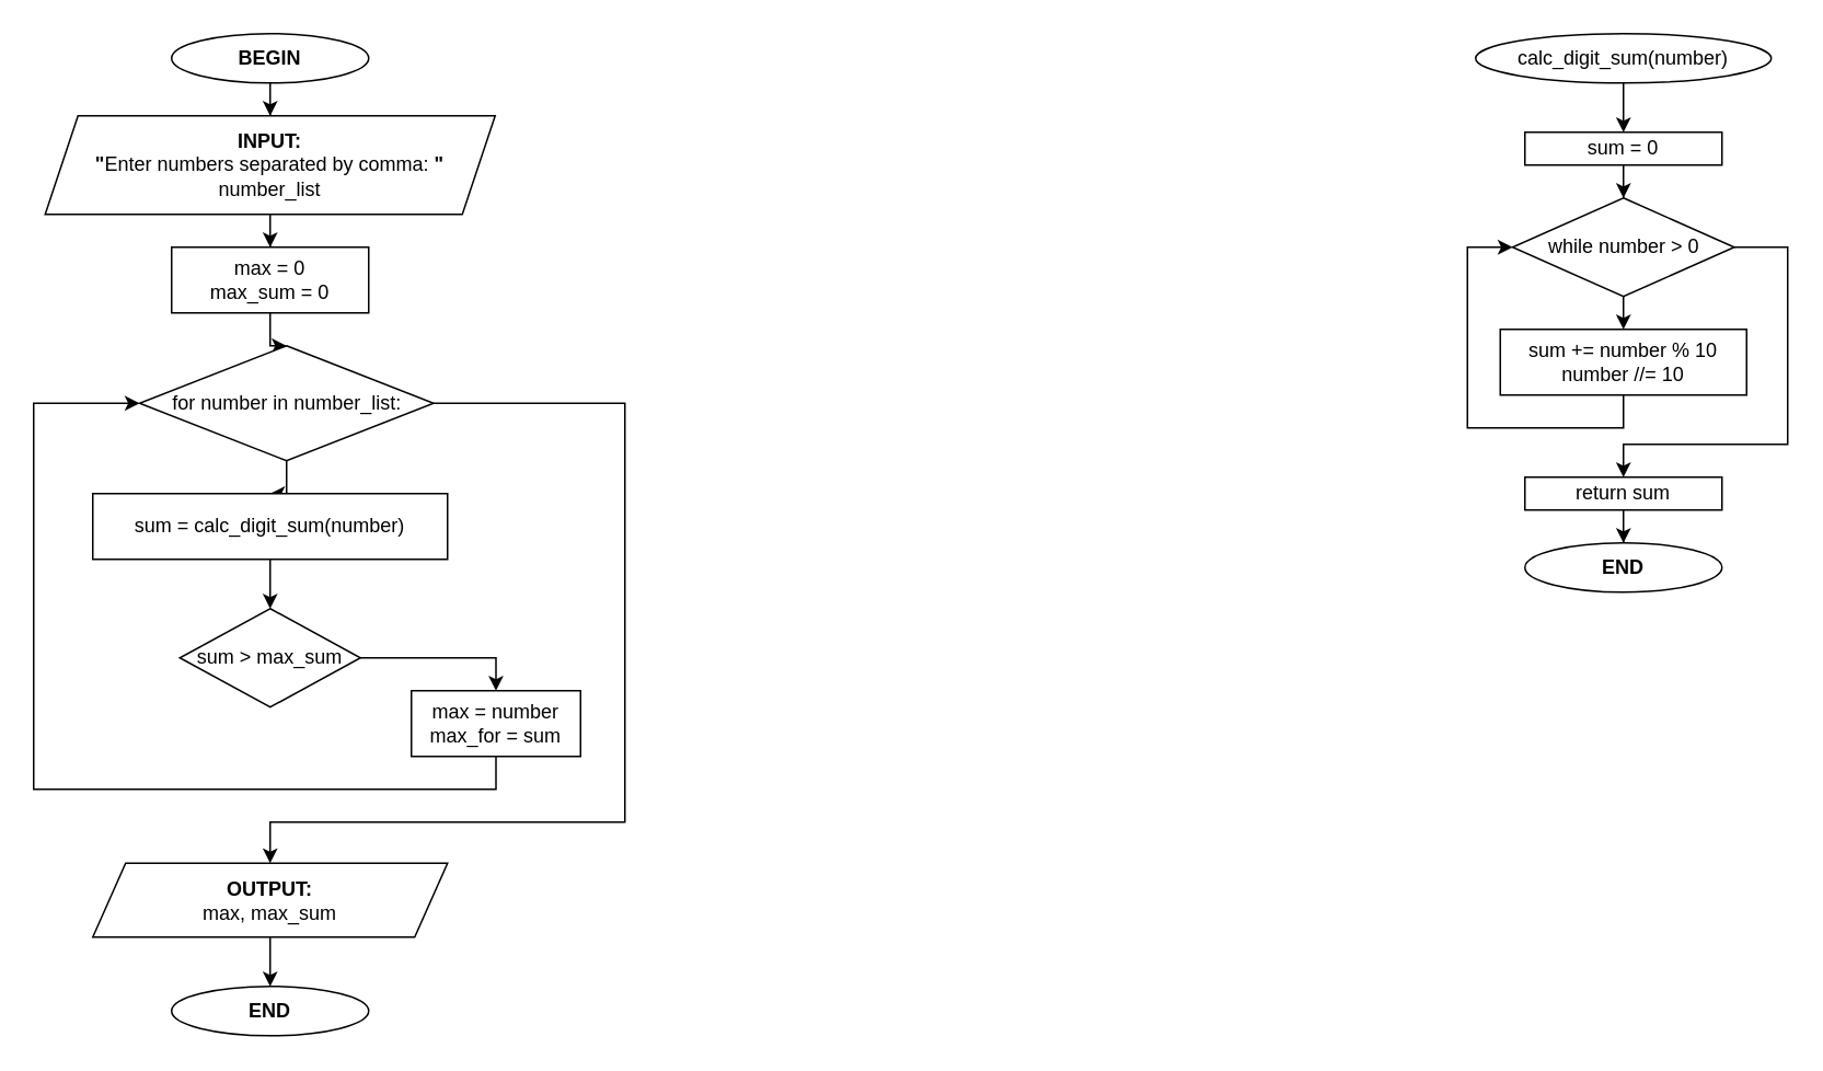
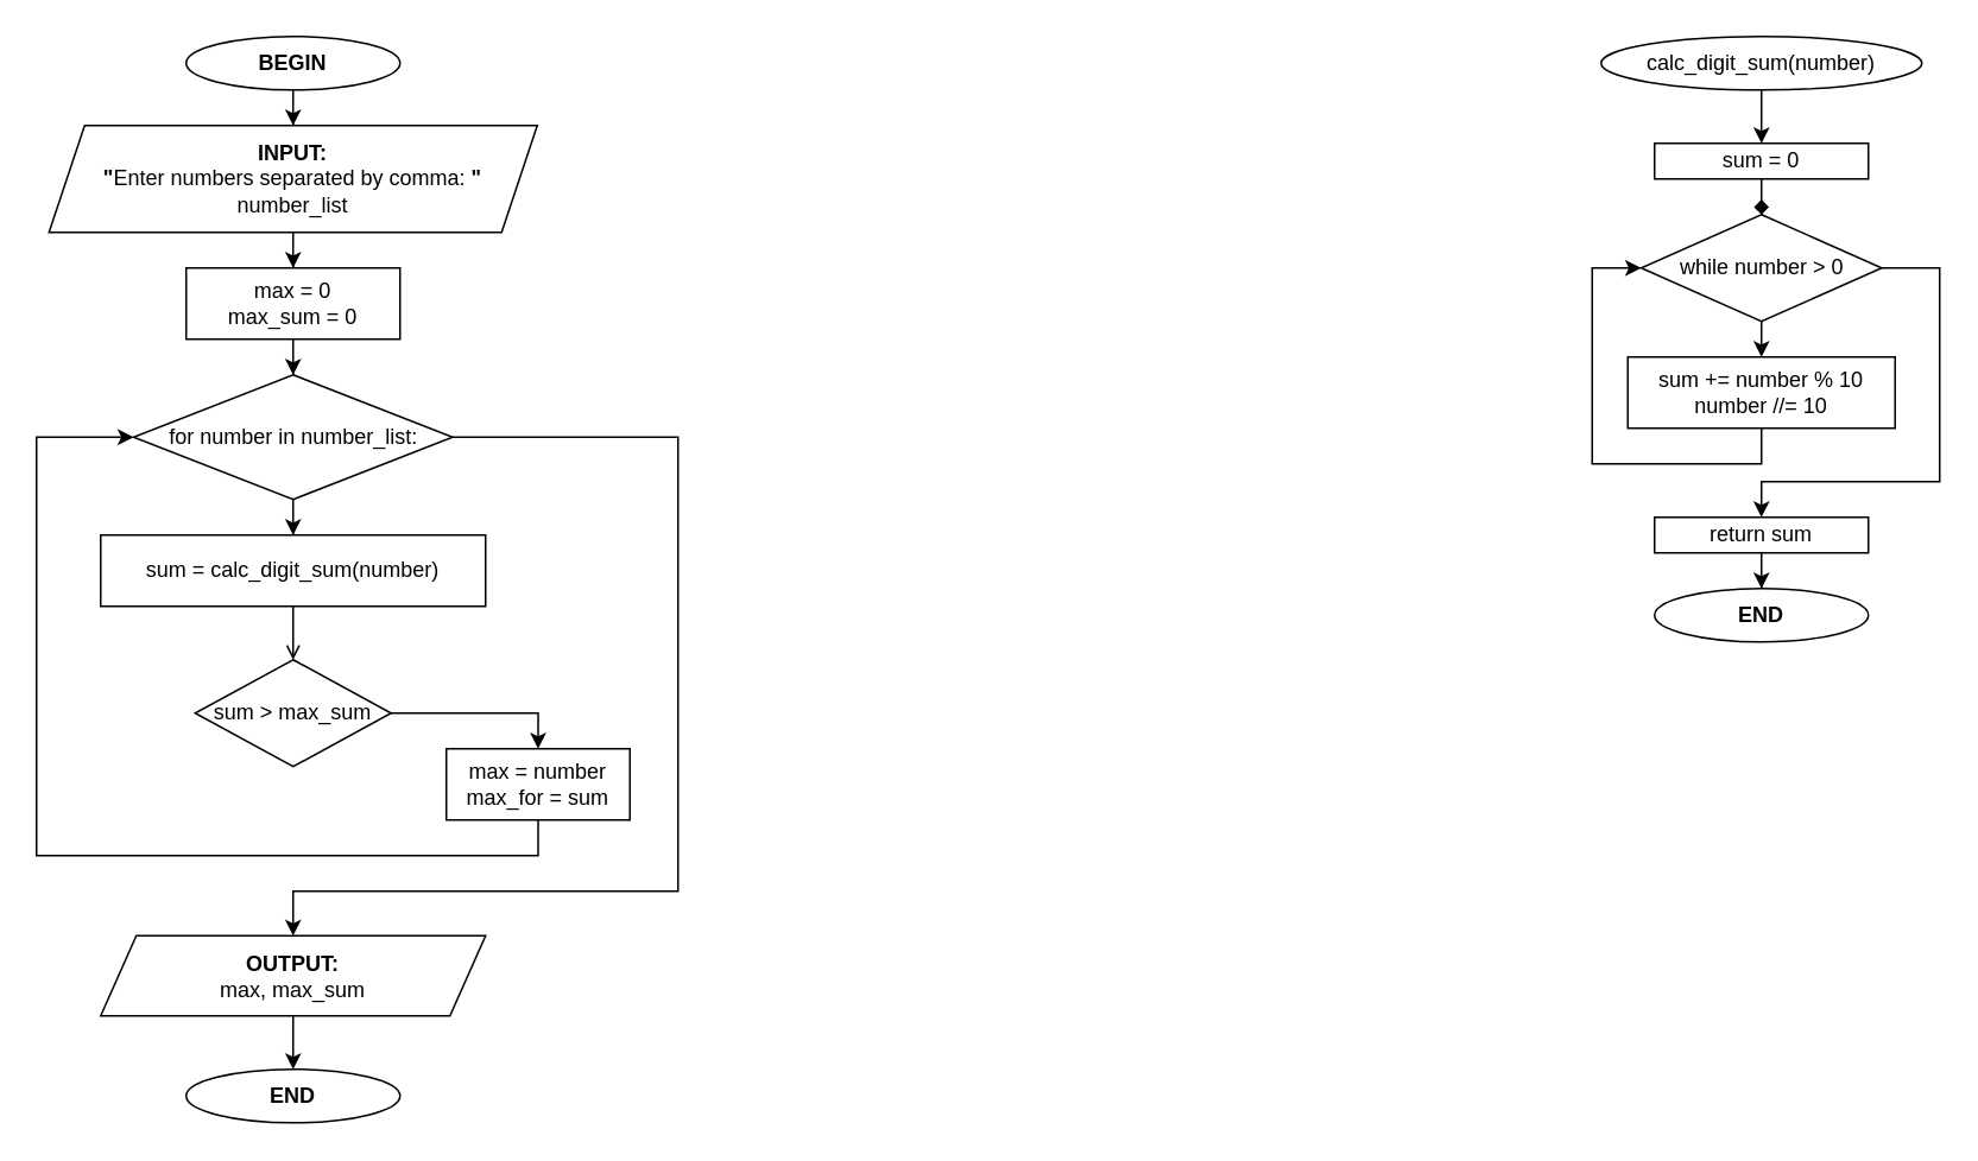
  <mxCell id="0" />
  <mxCell id="1" parent="0" />
  <mxCell id="2" style="edgeStyle=orthogonalEdgeStyle;rounded=0;orthogonalLoop=1;jettySize=auto;html=1;entryX=0.5;entryY=0;entryDx=0;entryDy=0;" edge="1" parent="1" source="3" target="5"><mxGeometry relative="1" as="geometry" /></mxCell>
  <mxCell id="3" value="&lt;b&gt;BEGIN&lt;/b&gt;" style="ellipse;whiteSpace=wrap;html=1;" vertex="1" parent="1"><mxGeometry x="104" y="20" width="120" height="30" as="geometry" /></mxCell>
  <mxCell id="4" style="edgeStyle=orthogonalEdgeStyle;rounded=0;orthogonalLoop=1;jettySize=auto;html=1;entryX=0.5;entryY=0;entryDx=0;entryDy=0;" edge="1" parent="1" source="5" target="7"><mxGeometry relative="1" as="geometry" /></mxCell>
  <mxCell id="5" value="&lt;b&gt;INPUT:&lt;br&gt;&quot;&lt;/b&gt;Enter numbers separated by comma: &lt;b&gt;&quot;&lt;/b&gt;&lt;br&gt;number_list" style="shape=parallelogram;perimeter=parallelogramPerimeter;whiteSpace=wrap;html=1;fixedSize=1;" vertex="1" parent="1"><mxGeometry x="27" y="70" width="274" height="60" as="geometry" /></mxCell>
  <mxCell id="6" style="edgeStyle=orthogonalEdgeStyle;rounded=0;orthogonalLoop=1;jettySize=auto;html=1;entryX=0.5;entryY=0;entryDx=0;entryDy=0;" edge="1" parent="1" source="7" target="10"><mxGeometry relative="1" as="geometry" /></mxCell>
  <mxCell id="7" value="max = 0&lt;br&gt;max_sum = 0" style="rounded=0;whiteSpace=wrap;html=1;" vertex="1" parent="1"><mxGeometry x="104" y="150" width="120" height="40" as="geometry" /></mxCell>
  <mxCell id="8" style="edgeStyle=orthogonalEdgeStyle;rounded=0;orthogonalLoop=1;jettySize=auto;html=1;entryX=0.5;entryY=0;entryDx=0;entryDy=0;" edge="1" parent="1" source="10" target="12"><mxGeometry relative="1" as="geometry" /></mxCell>
  <mxCell id="9" style="edgeStyle=orthogonalEdgeStyle;rounded=0;orthogonalLoop=1;jettySize=auto;html=1;" edge="1" parent="1" source="10" target="18"><mxGeometry relative="1" as="geometry"><Array as="points"><mxPoint x="380" y="245" /><mxPoint x="380" y="500" /><mxPoint x="164" y="500" /></Array></mxGeometry></mxCell>
- <mxCell id="10" value="for number in number_list:" style="rhombus;whiteSpace=wrap;html=1;" vertex="1" parent="1"><mxGeometry x="84.5" y="210" width="179" height="70" as="geometry" /></mxCell>
- <mxCell id="11" style="edgeStyle=orthogonalEdgeStyle;rounded=0;orthogonalLoop=1;jettySize=auto;html=1;entryX=0.5;entryY=0;entryDx=0;entryDy=0;" edge="1" parent="1" source="12" target="14"><mxGeometry relative="1" as="geometry" /></mxCell>
+ <mxCell id="10" value="for number in number_list:" style="rhombus;whiteSpace=wrap;html=1;" vertex="1" parent="1"><mxGeometry x="74.5" y="210" width="179" height="70" as="geometry" /></mxCell>
+ <mxCell id="11" style="edgeStyle=orthogonalEdgeStyle;rounded=0;orthogonalLoop=1;jettySize=auto;html=1;entryX=0.5;entryY=0;entryDx=0;entryDy=0;endArrow=open;" edge="1" parent="1" source="12" target="14"><mxGeometry relative="1" as="geometry" /></mxCell>
  <mxCell id="12" value="sum = calc_digit_sum(number)" style="rounded=0;whiteSpace=wrap;html=1;" vertex="1" parent="1"><mxGeometry x="56" y="300" width="216" height="40" as="geometry" /></mxCell>
  <mxCell id="13" style="edgeStyle=orthogonalEdgeStyle;rounded=0;orthogonalLoop=1;jettySize=auto;html=1;entryX=0.5;entryY=0;entryDx=0;entryDy=0;" edge="1" parent="1" source="14" target="16"><mxGeometry relative="1" as="geometry" /></mxCell>
  <mxCell id="14" value="sum &amp;gt; max_sum" style="rhombus;whiteSpace=wrap;html=1;" vertex="1" parent="1"><mxGeometry x="109" y="370" width="110" height="60" as="geometry" /></mxCell>
  <mxCell id="15" style="edgeStyle=orthogonalEdgeStyle;rounded=0;orthogonalLoop=1;jettySize=auto;html=1;entryX=0;entryY=0.5;entryDx=0;entryDy=0;" edge="1" parent="1" source="16" target="10"><mxGeometry relative="1" as="geometry"><Array as="points"><mxPoint x="302" y="480" /><mxPoint x="20" y="480" /><mxPoint x="20" y="245" /></Array></mxGeometry></mxCell>
  <mxCell id="16" value="max = number&lt;br&gt;max_for = sum" style="rounded=0;whiteSpace=wrap;html=1;" vertex="1" parent="1"><mxGeometry x="250" y="420" width="103" height="40" as="geometry" /></mxCell>
  <mxCell id="17" style="edgeStyle=orthogonalEdgeStyle;rounded=0;orthogonalLoop=1;jettySize=auto;html=1;entryX=0.5;entryY=0;entryDx=0;entryDy=0;" edge="1" parent="1" source="18" target="19"><mxGeometry relative="1" as="geometry" /></mxCell>
  <mxCell id="18" value="&lt;b&gt;OUTPUT:&lt;/b&gt;&lt;br&gt;max, max_sum" style="shape=parallelogram;perimeter=parallelogramPerimeter;whiteSpace=wrap;html=1;fixedSize=1;" vertex="1" parent="1"><mxGeometry x="56" y="525" width="216" height="45" as="geometry" /></mxCell>
  <mxCell id="19" value="&lt;b&gt;END&lt;/b&gt;" style="ellipse;whiteSpace=wrap;html=1;" vertex="1" parent="1"><mxGeometry x="104" y="600" width="120" height="30" as="geometry" /></mxCell>
  <mxCell id="20" style="edgeStyle=orthogonalEdgeStyle;rounded=0;orthogonalLoop=1;jettySize=auto;html=1;" edge="1" parent="1" source="21"><mxGeometry relative="1" as="geometry"><mxPoint x="988.034" y="80.034" as="targetPoint" /></mxGeometry></mxCell>
  <mxCell id="21" value="&lt;span&gt;calc_digit_sum(number)&lt;/span&gt;" style="ellipse;whiteSpace=wrap;html=1;" vertex="1" parent="1"><mxGeometry x="898" y="20" width="180" height="30" as="geometry" /></mxCell>
- <mxCell id="22" style="edgeStyle=orthogonalEdgeStyle;rounded=0;orthogonalLoop=1;jettySize=auto;html=1;" edge="1" parent="1" source="23" target="26"><mxGeometry relative="1" as="geometry" /></mxCell>
+ <mxCell id="22" style="edgeStyle=orthogonalEdgeStyle;rounded=0;orthogonalLoop=1;jettySize=auto;html=1;endArrow=diamond;" edge="1" parent="1" source="23" target="26"><mxGeometry relative="1" as="geometry" /></mxCell>
  <mxCell id="23" value="sum = 0" style="rounded=0;whiteSpace=wrap;html=1;" vertex="1" parent="1"><mxGeometry x="928" y="80" width="120" height="20" as="geometry" /></mxCell>
  <mxCell id="24" style="edgeStyle=orthogonalEdgeStyle;rounded=0;orthogonalLoop=1;jettySize=auto;html=1;" edge="1" parent="1" source="26"><mxGeometry relative="1" as="geometry"><mxPoint x="988" y="200" as="targetPoint" /></mxGeometry></mxCell>
  <mxCell id="25" style="edgeStyle=orthogonalEdgeStyle;rounded=0;orthogonalLoop=1;jettySize=auto;html=1;entryX=0.5;entryY=0;entryDx=0;entryDy=0;" edge="1" parent="1" source="26" target="30"><mxGeometry relative="1" as="geometry"><Array as="points"><mxPoint x="1088" y="150" /><mxPoint x="1088" y="270" /><mxPoint x="988" y="270" /></Array></mxGeometry></mxCell>
  <mxCell id="26" value="while number &amp;gt; 0" style="rhombus;whiteSpace=wrap;html=1;" vertex="1" parent="1"><mxGeometry x="920.5" y="120" width="135" height="60" as="geometry" /></mxCell>
  <mxCell id="27" style="edgeStyle=orthogonalEdgeStyle;rounded=0;orthogonalLoop=1;jettySize=auto;html=1;entryX=0;entryY=0.5;entryDx=0;entryDy=0;" edge="1" parent="1" source="28" target="26"><mxGeometry relative="1" as="geometry"><Array as="points"><mxPoint x="988" y="260" /><mxPoint x="893" y="260" /><mxPoint x="893" y="150" /></Array></mxGeometry></mxCell>
  <mxCell id="28" value="sum += number % 10&lt;br&gt;number //= 10" style="rounded=0;whiteSpace=wrap;html=1;" vertex="1" parent="1"><mxGeometry x="913" y="200" width="150" height="40" as="geometry" /></mxCell>
  <mxCell id="29" style="edgeStyle=orthogonalEdgeStyle;rounded=0;orthogonalLoop=1;jettySize=auto;html=1;entryX=0.5;entryY=0;entryDx=0;entryDy=0;" edge="1" parent="1" source="30" target="31"><mxGeometry relative="1" as="geometry" /></mxCell>
  <mxCell id="30" value="return sum" style="rounded=0;whiteSpace=wrap;html=1;" vertex="1" parent="1"><mxGeometry x="928" y="290" width="120" height="20" as="geometry" /></mxCell>
  <mxCell id="31" value="&lt;b&gt;END&lt;/b&gt;" style="ellipse;whiteSpace=wrap;html=1;" vertex="1" parent="1"><mxGeometry x="928" y="330" width="120" height="30" as="geometry" /></mxCell>
